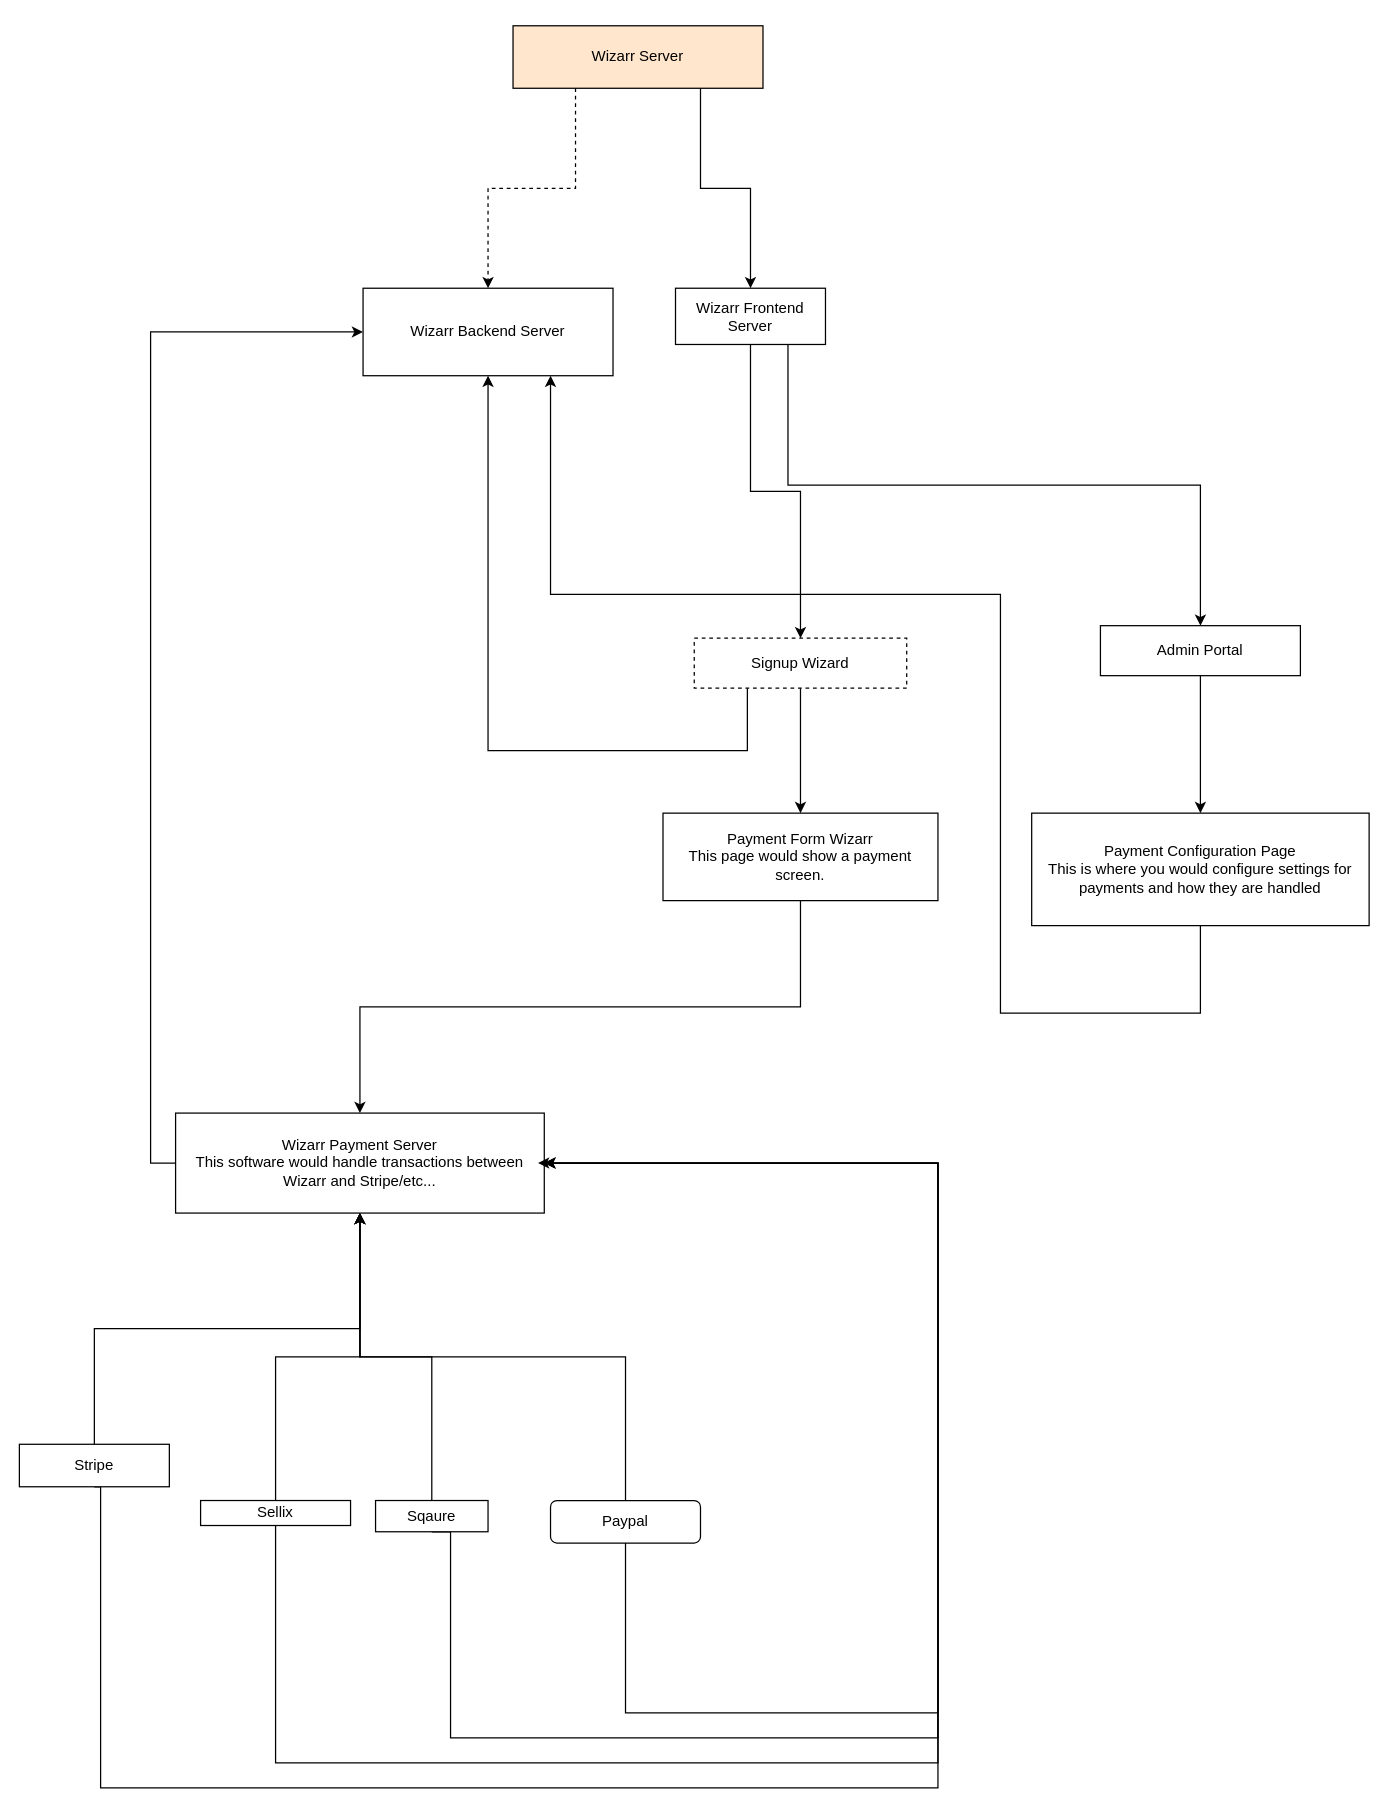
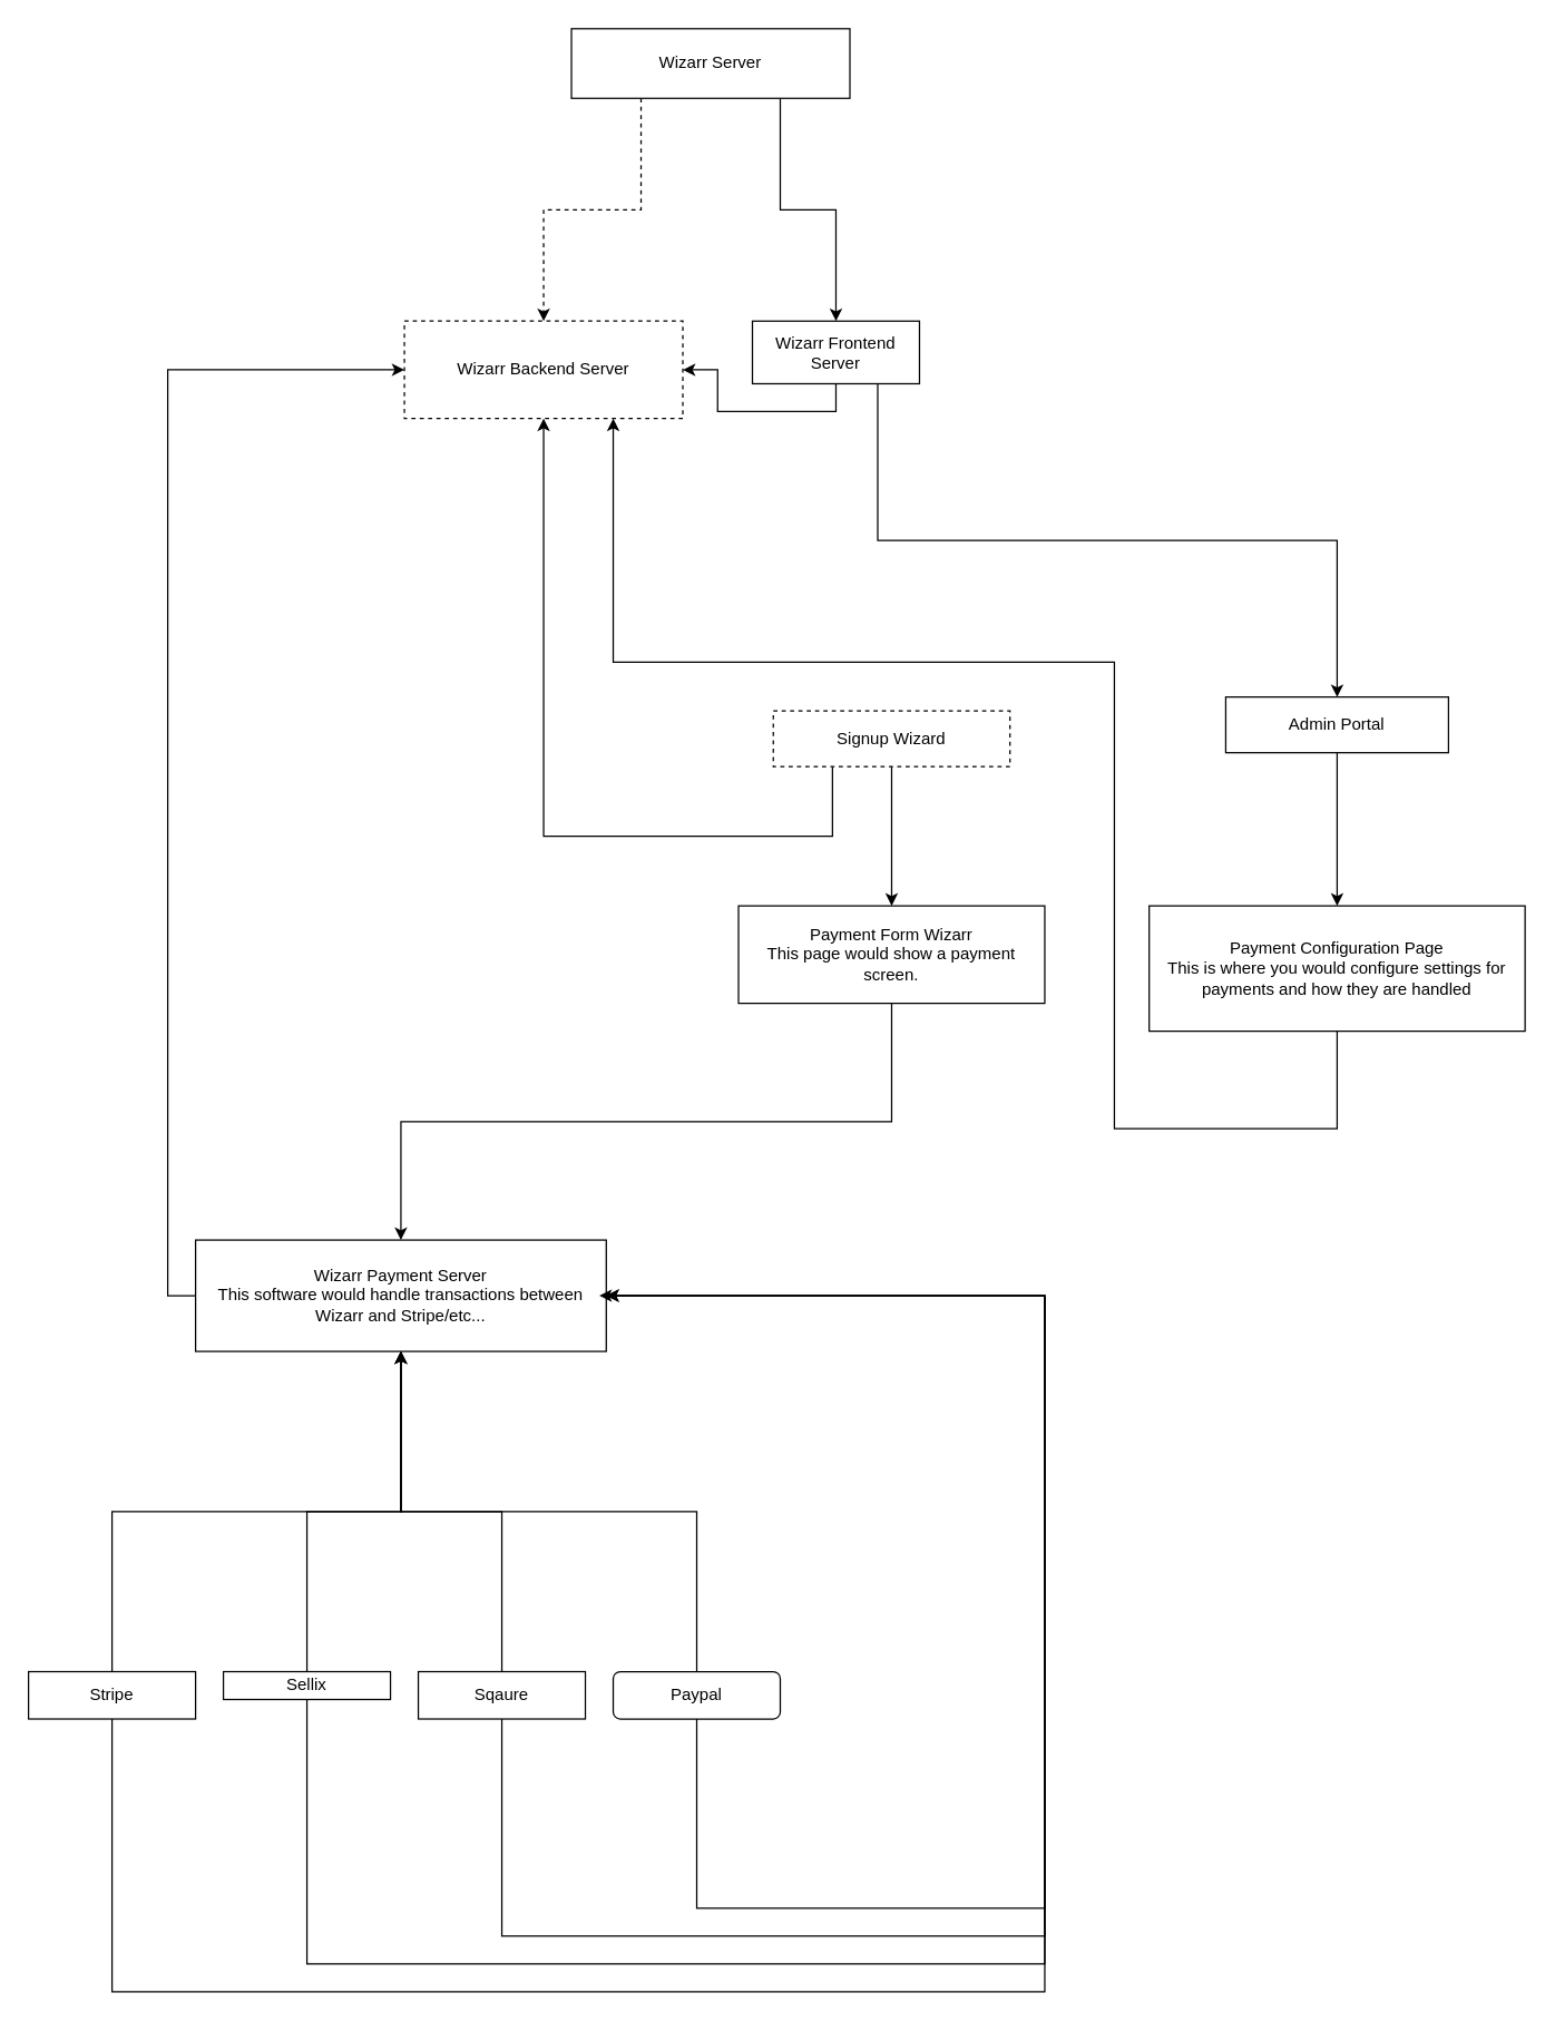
  <mxCell id="0" />
  <mxCell id="1" parent="0" />
  <mxCell id="2" style="edgeStyle=orthogonalEdgeStyle;rounded=0;orthogonalLoop=1;jettySize=auto;html=1;exitX=0.5;exitY=1;exitDx=0;exitDy=0;entryX=0.5;entryY=0;entryDx=0;entryDy=0;" edge="1" parent="1" source="3" target="5"><mxGeometry relative="1" as="geometry" /></mxCell>
  <mxCell id="3" value="Payment Form Wizarr&lt;br&gt;This page would show a payment screen." style="rounded=0;whiteSpace=wrap;html=1;" vertex="1" parent="1"><mxGeometry x="530" y="650" width="220" height="70" as="geometry" /></mxCell>
  <mxCell id="4" style="edgeStyle=orthogonalEdgeStyle;rounded=0;orthogonalLoop=1;jettySize=auto;html=1;exitX=0;exitY=0.5;exitDx=0;exitDy=0;entryX=0;entryY=0.5;entryDx=0;entryDy=0;" edge="1" parent="1" source="5" target="28"><mxGeometry relative="1" as="geometry" /></mxCell>
  <mxCell id="5" value="Wizarr Payment Server&lt;br&gt;This software would handle transactions between Wizarr and Stripe/etc..." style="rounded=0;whiteSpace=wrap;html=1;" vertex="1" parent="1"><mxGeometry x="140" y="890" width="295" height="80" as="geometry" /></mxCell>
  <mxCell id="6" style="edgeStyle=orthogonalEdgeStyle;rounded=0;orthogonalLoop=1;jettySize=auto;html=1;exitX=0.5;exitY=0;exitDx=0;exitDy=0;entryX=0.5;entryY=1;entryDx=0;entryDy=0;" edge="1" parent="1" source="8" target="5"><mxGeometry relative="1" as="geometry" /></mxCell>
  <mxCell id="7" style="edgeStyle=orthogonalEdgeStyle;rounded=0;orthogonalLoop=1;jettySize=auto;html=1;exitX=0.5;exitY=1;exitDx=0;exitDy=0;entryX=1;entryY=0.5;entryDx=0;entryDy=0;" edge="1" parent="1" source="8" target="5"><mxGeometry relative="1" as="geometry"><Array as="points"><mxPoint x="80" y="1430" /><mxPoint x="750" y="1430" /><mxPoint x="750" y="930" /></Array></mxGeometry></mxCell>
- <mxCell id="8" value="Stripe" style="rounded=0;whiteSpace=wrap;html=1;" vertex="1" parent="1"><mxGeometry x="15" y="1155" width="120" height="34" as="geometry" /></mxCell>
+ <mxCell id="8" value="Stripe" style="rounded=0;whiteSpace=wrap;html=1;" vertex="1" parent="1"><mxGeometry x="20" y="1200" width="120" height="34" as="geometry" /></mxCell>
  <mxCell id="9" style="edgeStyle=orthogonalEdgeStyle;rounded=0;orthogonalLoop=1;jettySize=auto;html=1;exitX=0.5;exitY=0;exitDx=0;exitDy=0;" edge="1" parent="1" source="11" target="5"><mxGeometry relative="1" as="geometry" /></mxCell>
  <mxCell id="10" style="edgeStyle=orthogonalEdgeStyle;rounded=0;orthogonalLoop=1;jettySize=auto;html=1;exitX=0.5;exitY=1;exitDx=0;exitDy=0;" edge="1" parent="1" source="11"><mxGeometry relative="1" as="geometry"><mxPoint x="430" y="930" as="targetPoint" /><Array as="points"><mxPoint x="220" y="1410" /><mxPoint x="750" y="1410" /><mxPoint x="750" y="930" /></Array></mxGeometry></mxCell>
  <mxCell id="11" value="Sellix" style="rounded=0;whiteSpace=wrap;html=1;" vertex="1" parent="1"><mxGeometry x="160" y="1200" width="120" height="20" as="geometry" /></mxCell>
  <mxCell id="12" style="edgeStyle=orthogonalEdgeStyle;rounded=0;orthogonalLoop=1;jettySize=auto;html=1;exitX=0.5;exitY=0;exitDx=0;exitDy=0;" edge="1" parent="1" source="14" target="5"><mxGeometry relative="1" as="geometry" /></mxCell>
  <mxCell id="13" style="edgeStyle=orthogonalEdgeStyle;rounded=0;orthogonalLoop=1;jettySize=auto;html=1;exitX=0.5;exitY=1;exitDx=0;exitDy=0;entryX=1;entryY=0.5;entryDx=0;entryDy=0;" edge="1" parent="1" source="14" target="5"><mxGeometry relative="1" as="geometry"><Array as="points"><mxPoint x="360" y="1390" /><mxPoint x="750" y="1390" /><mxPoint x="750" y="930" /></Array></mxGeometry></mxCell>
- <mxCell id="14" value="Sqaure" style="rounded=0;whiteSpace=wrap;html=1;" vertex="1" parent="1"><mxGeometry x="300" y="1200" width="90" height="25" as="geometry" /></mxCell>
+ <mxCell id="14" value="Sqaure" style="rounded=0;whiteSpace=wrap;html=1;" vertex="1" parent="1"><mxGeometry x="300" y="1200" width="120" height="34" as="geometry" /></mxCell>
  <mxCell id="15" style="edgeStyle=orthogonalEdgeStyle;rounded=0;orthogonalLoop=1;jettySize=auto;html=1;exitX=0.5;exitY=0;exitDx=0;exitDy=0;" edge="1" parent="1" source="17" target="5"><mxGeometry relative="1" as="geometry" /></mxCell>
  <mxCell id="16" style="edgeStyle=orthogonalEdgeStyle;rounded=0;orthogonalLoop=1;jettySize=auto;html=1;exitX=0.5;exitY=1;exitDx=0;exitDy=0;entryX=1;entryY=0.5;entryDx=0;entryDy=0;" edge="1" parent="1" source="17" target="5"><mxGeometry relative="1" as="geometry"><Array as="points"><mxPoint x="500" y="1370" /><mxPoint x="750" y="1370" /><mxPoint x="750" y="930" /></Array></mxGeometry></mxCell>
  <mxCell id="17" value="Paypal" style="whiteSpace=wrap;html=1;rounded=1;" vertex="1" parent="1"><mxGeometry x="440" y="1200" width="120" height="34" as="geometry" /></mxCell>
  <mxCell id="18" style="edgeStyle=orthogonalEdgeStyle;rounded=0;orthogonalLoop=1;jettySize=auto;html=1;exitX=0.5;exitY=1;exitDx=0;exitDy=0;" edge="1" parent="1" source="20" target="3"><mxGeometry relative="1" as="geometry" /></mxCell>
  <mxCell id="19" style="edgeStyle=orthogonalEdgeStyle;rounded=0;orthogonalLoop=1;jettySize=auto;html=1;exitX=0.25;exitY=1;exitDx=0;exitDy=0;entryX=0.5;entryY=1;entryDx=0;entryDy=0;" edge="1" parent="1" source="20" target="28"><mxGeometry relative="1" as="geometry"><Array as="points"><mxPoint x="597" y="600" /><mxPoint x="390" y="600" /></Array></mxGeometry></mxCell>
  <mxCell id="20" value="Signup Wizard" style="rounded=0;whiteSpace=wrap;html=1;dashed=1;" vertex="1" parent="1"><mxGeometry x="555" y="510" width="170" height="40" as="geometry" /></mxCell>
- <mxCell id="21" style="edgeStyle=orthogonalEdgeStyle;rounded=0;orthogonalLoop=1;jettySize=auto;html=1;exitX=0.5;exitY=1;exitDx=0;exitDy=0;" edge="1" parent="1" source="23" target="20"><mxGeometry relative="1" as="geometry" /></mxCell>
+ <mxCell id="21" style="edgeStyle=orthogonalEdgeStyle;rounded=0;orthogonalLoop=1;jettySize=auto;html=1;exitX=0.5;exitY=1;exitDx=0;exitDy=0;" edge="1" parent="1" source="23" target="28"><mxGeometry relative="1" as="geometry" /></mxCell>
  <mxCell id="22" style="edgeStyle=orthogonalEdgeStyle;rounded=0;orthogonalLoop=1;jettySize=auto;html=1;exitX=0.75;exitY=1;exitDx=0;exitDy=0;" edge="1" parent="1" source="23" target="25"><mxGeometry relative="1" as="geometry" /></mxCell>
  <mxCell id="23" value="Wizarr Frontend Server" style="rounded=0;whiteSpace=wrap;html=1;" vertex="1" parent="1"><mxGeometry x="540" y="230" width="120" height="45" as="geometry" /></mxCell>
  <mxCell id="24" style="edgeStyle=orthogonalEdgeStyle;rounded=0;orthogonalLoop=1;jettySize=auto;html=1;exitX=0.5;exitY=1;exitDx=0;exitDy=0;entryX=0.5;entryY=0;entryDx=0;entryDy=0;" edge="1" parent="1" source="25" target="27"><mxGeometry relative="1" as="geometry" /></mxCell>
  <mxCell id="25" value="Admin Portal" style="rounded=0;whiteSpace=wrap;html=1;" vertex="1" parent="1"><mxGeometry x="880" y="500" width="160" height="40" as="geometry" /></mxCell>
  <mxCell id="26" style="edgeStyle=orthogonalEdgeStyle;rounded=0;orthogonalLoop=1;jettySize=auto;html=1;entryX=0.75;entryY=1;entryDx=0;entryDy=0;exitX=0.5;exitY=1;exitDx=0;exitDy=0;" edge="1" parent="1" source="27" target="28"><mxGeometry relative="1" as="geometry"><Array as="points"><mxPoint x="960" y="810" /><mxPoint x="800" y="810" /><mxPoint x="800" y="475" /><mxPoint x="440" y="475" /></Array></mxGeometry></mxCell>
  <mxCell id="27" value="Payment Configuration Page&lt;br&gt;This is where you would configure settings for payments and how they are handled" style="rounded=0;whiteSpace=wrap;html=1;" vertex="1" parent="1"><mxGeometry x="825" y="650" width="270" height="90" as="geometry" /></mxCell>
- <mxCell id="28" value="Wizarr Backend Server" style="rounded=0;whiteSpace=wrap;html=1;" vertex="1" parent="1"><mxGeometry x="290" y="230" width="200" height="70" as="geometry" /></mxCell>
+ <mxCell id="28" value="Wizarr Backend Server" style="rounded=0;whiteSpace=wrap;html=1;dashed=1;" vertex="1" parent="1"><mxGeometry x="290" y="230" width="200" height="70" as="geometry" /></mxCell>
  <mxCell id="29" style="edgeStyle=orthogonalEdgeStyle;rounded=0;orthogonalLoop=1;jettySize=auto;html=1;exitX=0.25;exitY=1;exitDx=0;exitDy=0;entryX=0.5;entryY=0;entryDx=0;entryDy=0;dashed=1;" edge="1" parent="1" source="31" target="28"><mxGeometry relative="1" as="geometry" /></mxCell>
  <mxCell id="30" style="edgeStyle=orthogonalEdgeStyle;rounded=0;orthogonalLoop=1;jettySize=auto;html=1;exitX=0.75;exitY=1;exitDx=0;exitDy=0;" edge="1" parent="1" source="31" target="23"><mxGeometry relative="1" as="geometry" /></mxCell>
- <mxCell id="31" value="Wizarr Server" style="rounded=0;whiteSpace=wrap;html=1;fillColor=#ffe6cc;" vertex="1" parent="1"><mxGeometry x="410" y="20" width="200" height="50" as="geometry" /></mxCell>
+ <mxCell id="31" value="Wizarr Server" style="rounded=0;whiteSpace=wrap;html=1;" vertex="1" parent="1"><mxGeometry x="410" y="20" width="200" height="50" as="geometry" /></mxCell>
